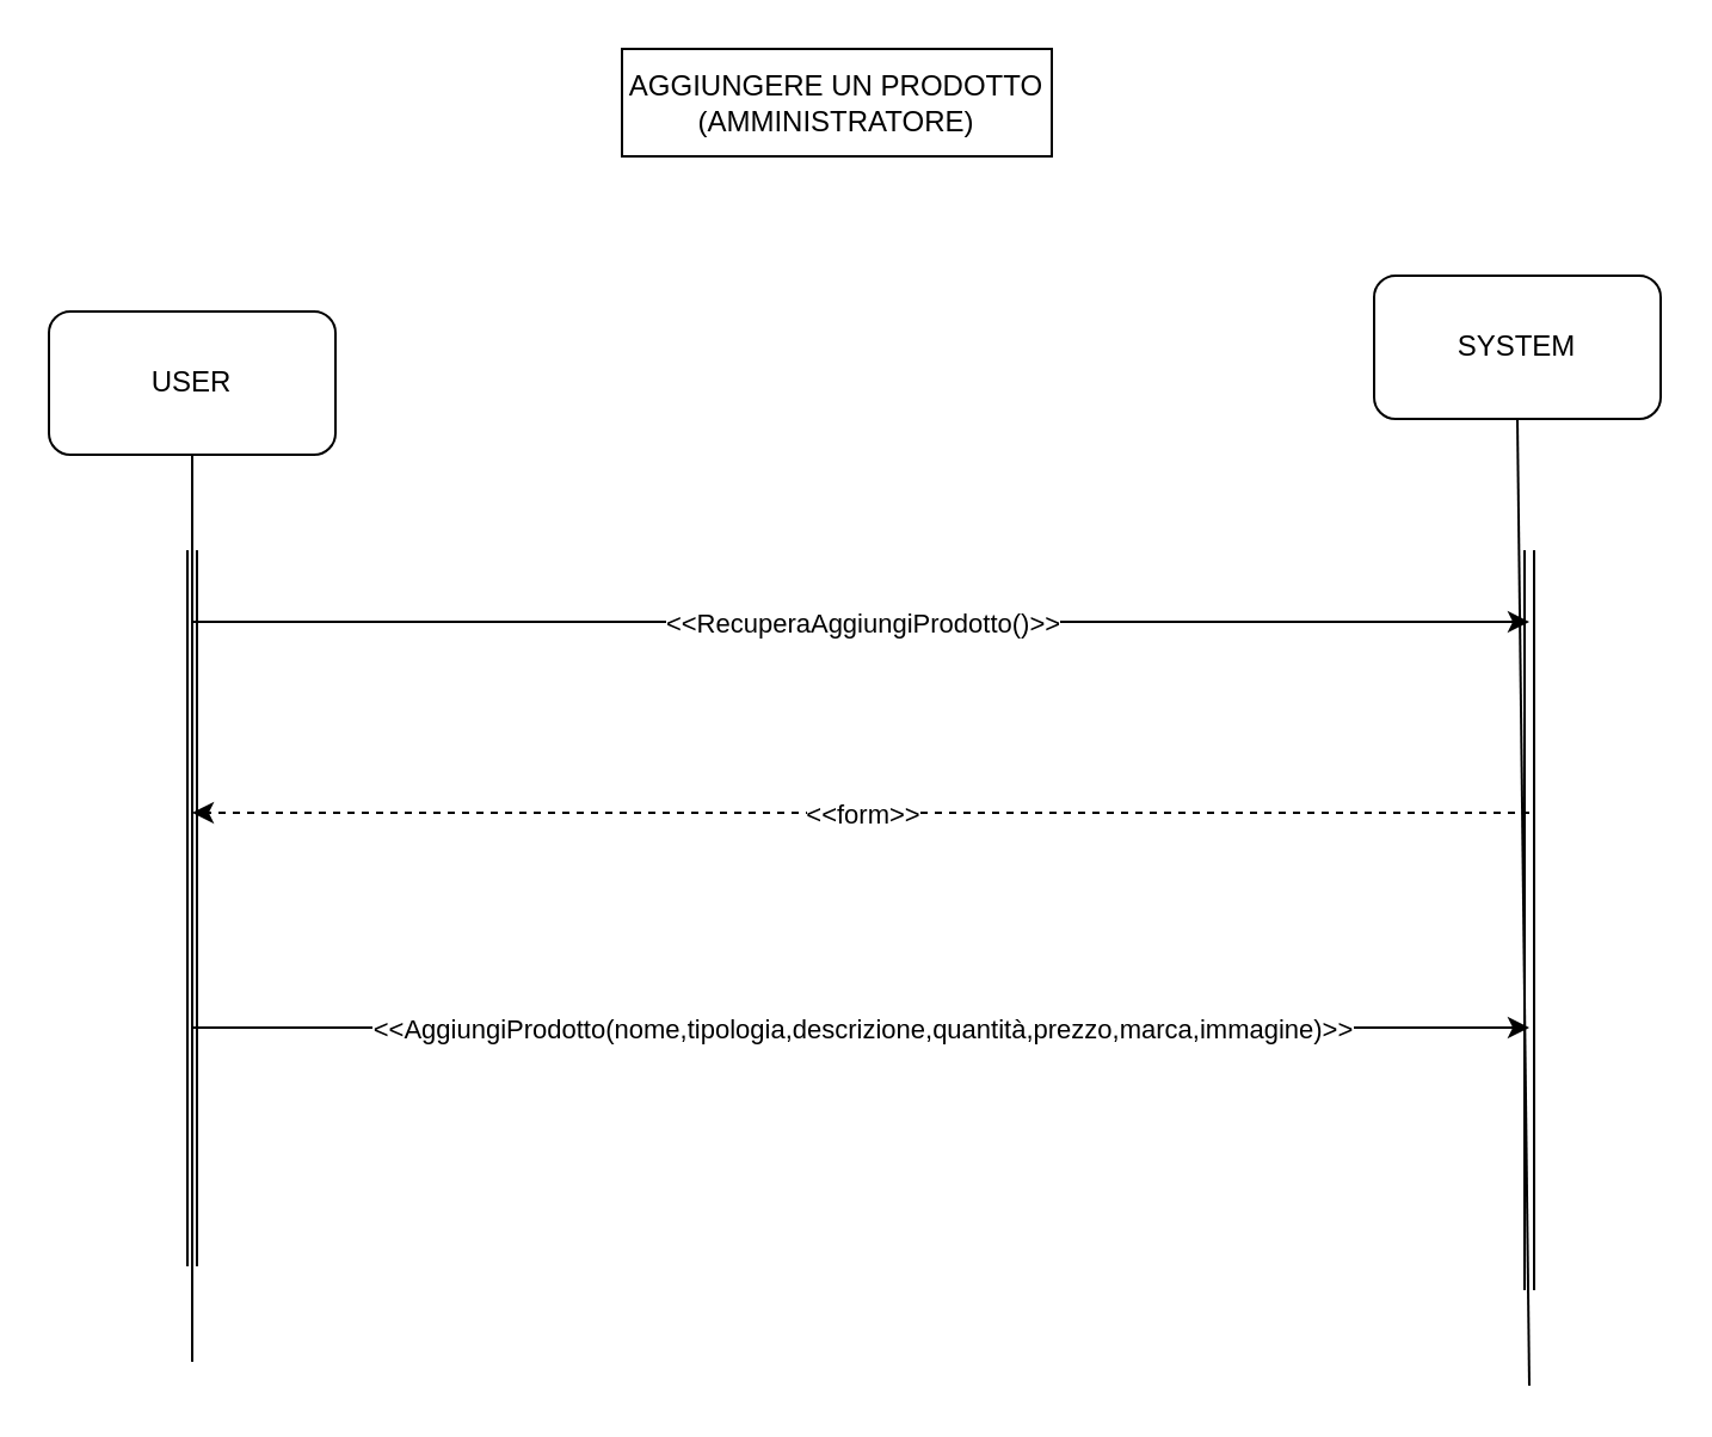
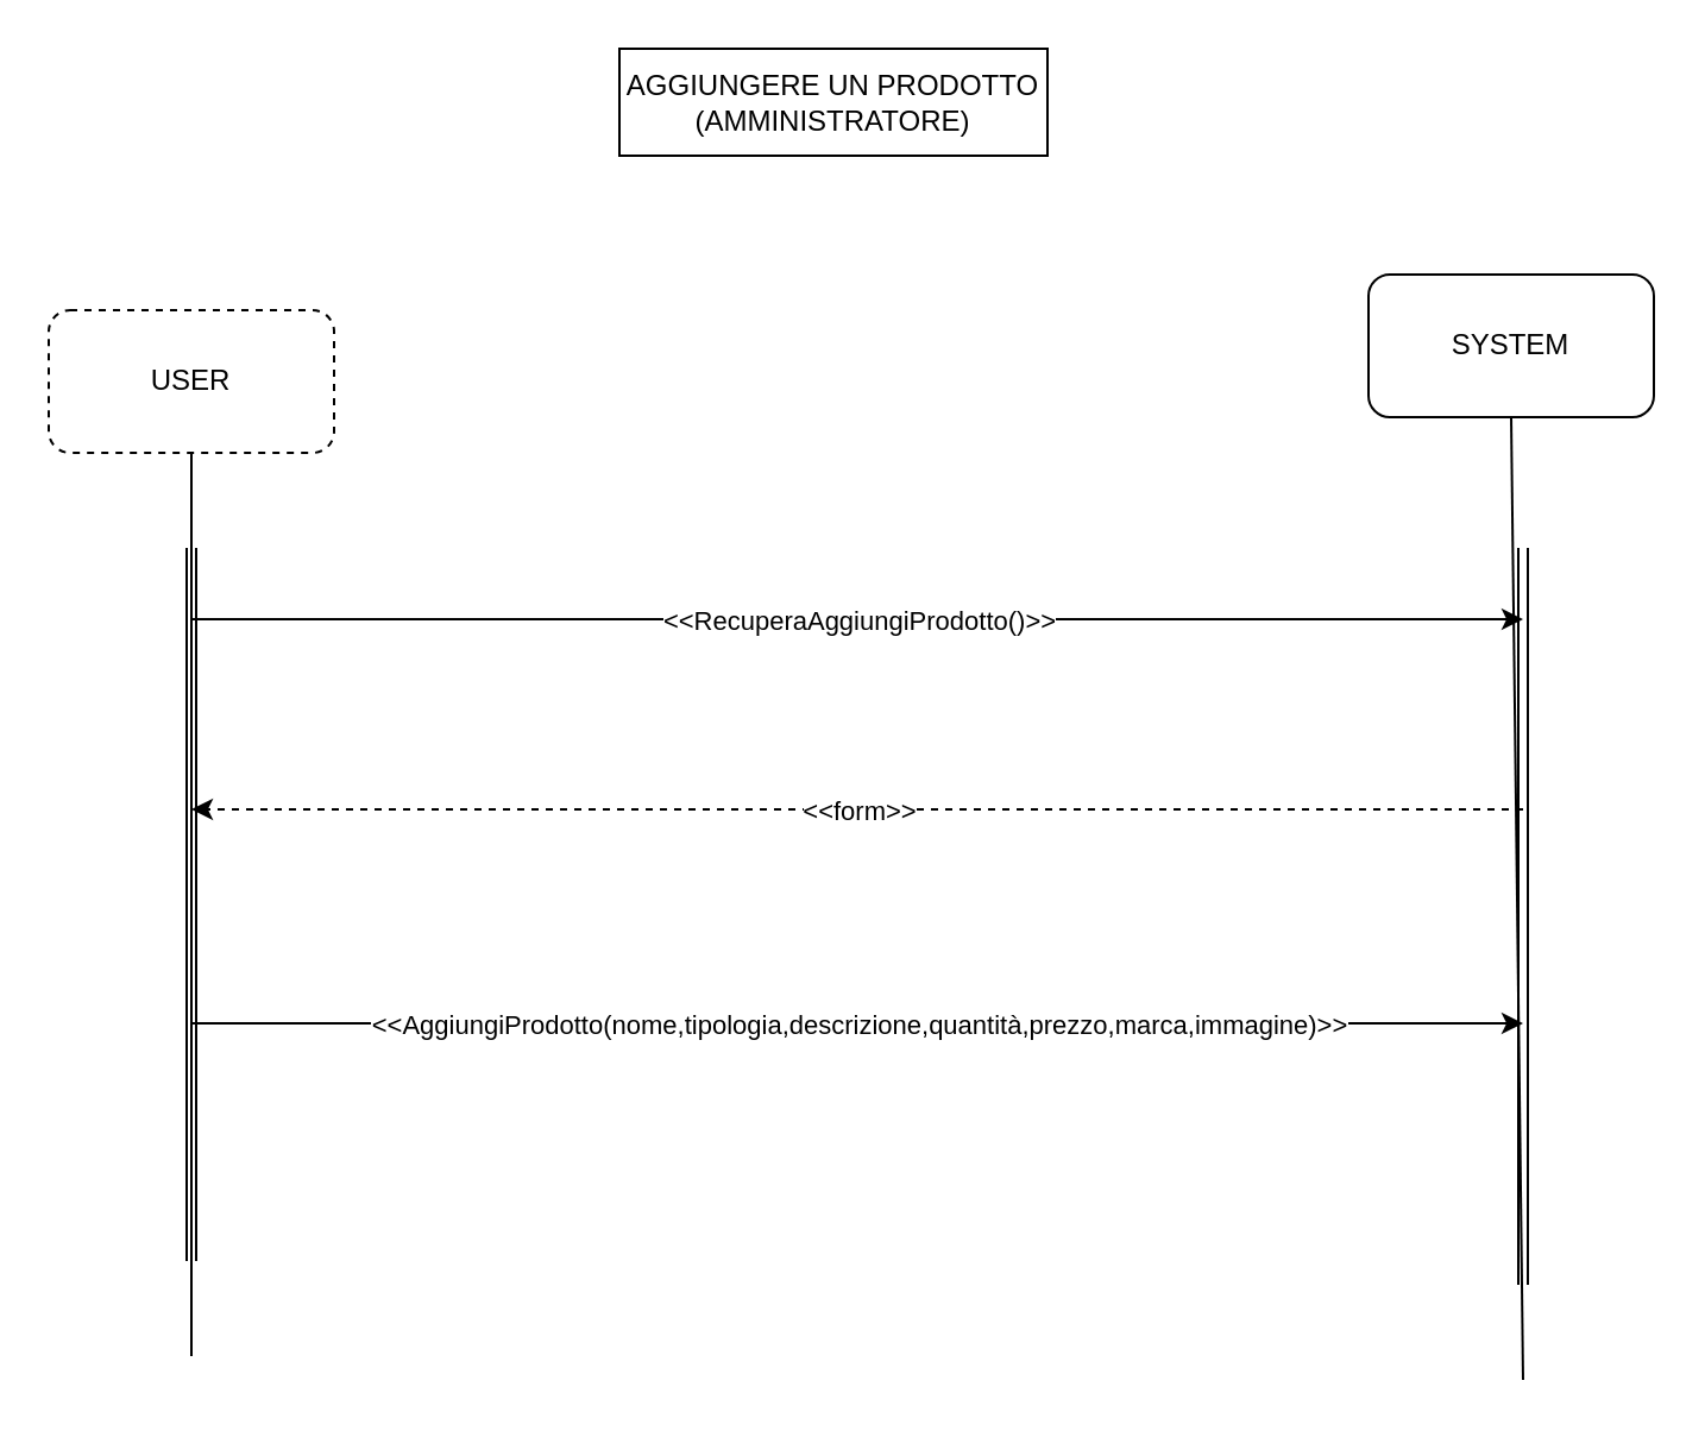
  <mxCell id="0" />
  <mxCell id="1" parent="0" />
- <mxCell id="2" value="USER" style="rounded=1;whiteSpace=wrap;html=1;" parent="1" vertex="1"><mxGeometry x="20" y="130" width="120" height="60" as="geometry" /></mxCell>
+ <mxCell id="2" value="USER" style="rounded=1;whiteSpace=wrap;html=1;dashed=1;" parent="1" vertex="1"><mxGeometry x="20" y="130" width="120" height="60" as="geometry" /></mxCell>
  <mxCell id="3" value="SYSTEM" style="rounded=1;whiteSpace=wrap;html=1;" parent="1" vertex="1"><mxGeometry x="575" y="115" width="120" height="60" as="geometry" /></mxCell>
  <mxCell id="4" value="" style="endArrow=none;html=1;exitX=0.5;exitY=1;exitDx=0;exitDy=0;" parent="1" source="2" edge="1"><mxGeometry width="50" height="50" relative="1" as="geometry"><mxPoint x="480" y="620" as="sourcePoint" /><mxPoint x="80" y="570" as="targetPoint" /></mxGeometry></mxCell>
  <mxCell id="5" value="" style="endArrow=none;html=1;entryX=0.5;entryY=1;entryDx=0;entryDy=0;" parent="1" target="3" edge="1"><mxGeometry width="50" height="50" relative="1" as="geometry"><mxPoint x="640" y="580" as="sourcePoint" /><mxPoint x="530" y="570" as="targetPoint" /></mxGeometry></mxCell>
  <mxCell id="6" value="" style="shape=link;html=1;" parent="1" edge="1"><mxGeometry width="100" relative="1" as="geometry"><mxPoint x="80" y="230" as="sourcePoint" /><mxPoint x="80" y="530" as="targetPoint" /></mxGeometry></mxCell>
  <mxCell id="7" value="" style="shape=link;html=1;" parent="1" edge="1"><mxGeometry width="100" relative="1" as="geometry"><mxPoint x="640" y="230" as="sourcePoint" /><mxPoint x="640" y="540" as="targetPoint" /></mxGeometry></mxCell>
  <mxCell id="8" value="AGGIUNGERE UN PRODOTTO&lt;br&gt;(AMMINISTRATORE)" style="rounded=0;whiteSpace=wrap;html=1;" parent="1" vertex="1"><mxGeometry x="260" y="20" width="180" height="45" as="geometry" /></mxCell>
  <mxCell id="9" value="" style="endArrow=classic;html=1;" parent="1" edge="1"><mxGeometry relative="1" as="geometry"><mxPoint x="80" y="260" as="sourcePoint" /><mxPoint x="640" y="260" as="targetPoint" /><Array as="points"><mxPoint x="360" y="260" /></Array></mxGeometry></mxCell>
  <mxCell id="10" value="&amp;lt;&amp;lt;RecuperaAggiungiProdotto()&amp;gt;&amp;gt;" style="edgeLabel;resizable=0;html=1;align=center;verticalAlign=middle;" parent="9" connectable="0" vertex="1"><mxGeometry relative="1" as="geometry" /></mxCell>
  <mxCell id="11" value="" style="endArrow=classic;html=1;dashed=1;" parent="1" edge="1"><mxGeometry relative="1" as="geometry"><mxPoint x="640" y="340" as="sourcePoint" /><mxPoint x="80" y="340" as="targetPoint" /></mxGeometry></mxCell>
  <mxCell id="12" value="&amp;lt;&amp;lt;form&amp;gt;&amp;gt;" style="edgeLabel;resizable=0;html=1;align=center;verticalAlign=middle;" parent="11" connectable="0" vertex="1"><mxGeometry relative="1" as="geometry" /></mxCell>
  <mxCell id="13" value="" style="endArrow=classic;html=1;" parent="1" edge="1"><mxGeometry relative="1" as="geometry"><mxPoint x="80" y="430" as="sourcePoint" /><mxPoint x="640" y="430" as="targetPoint" /><Array as="points"><mxPoint x="360" y="430" /></Array></mxGeometry></mxCell>
  <mxCell id="14" value="&amp;lt;&amp;lt;AggiungiProdotto(nome,tipologia,descrizione,quantità,prezzo,marca,immagine)&amp;gt;&amp;gt;" style="edgeLabel;resizable=0;html=1;align=center;verticalAlign=middle;" parent="13" connectable="0" vertex="1"><mxGeometry relative="1" as="geometry" /></mxCell>
